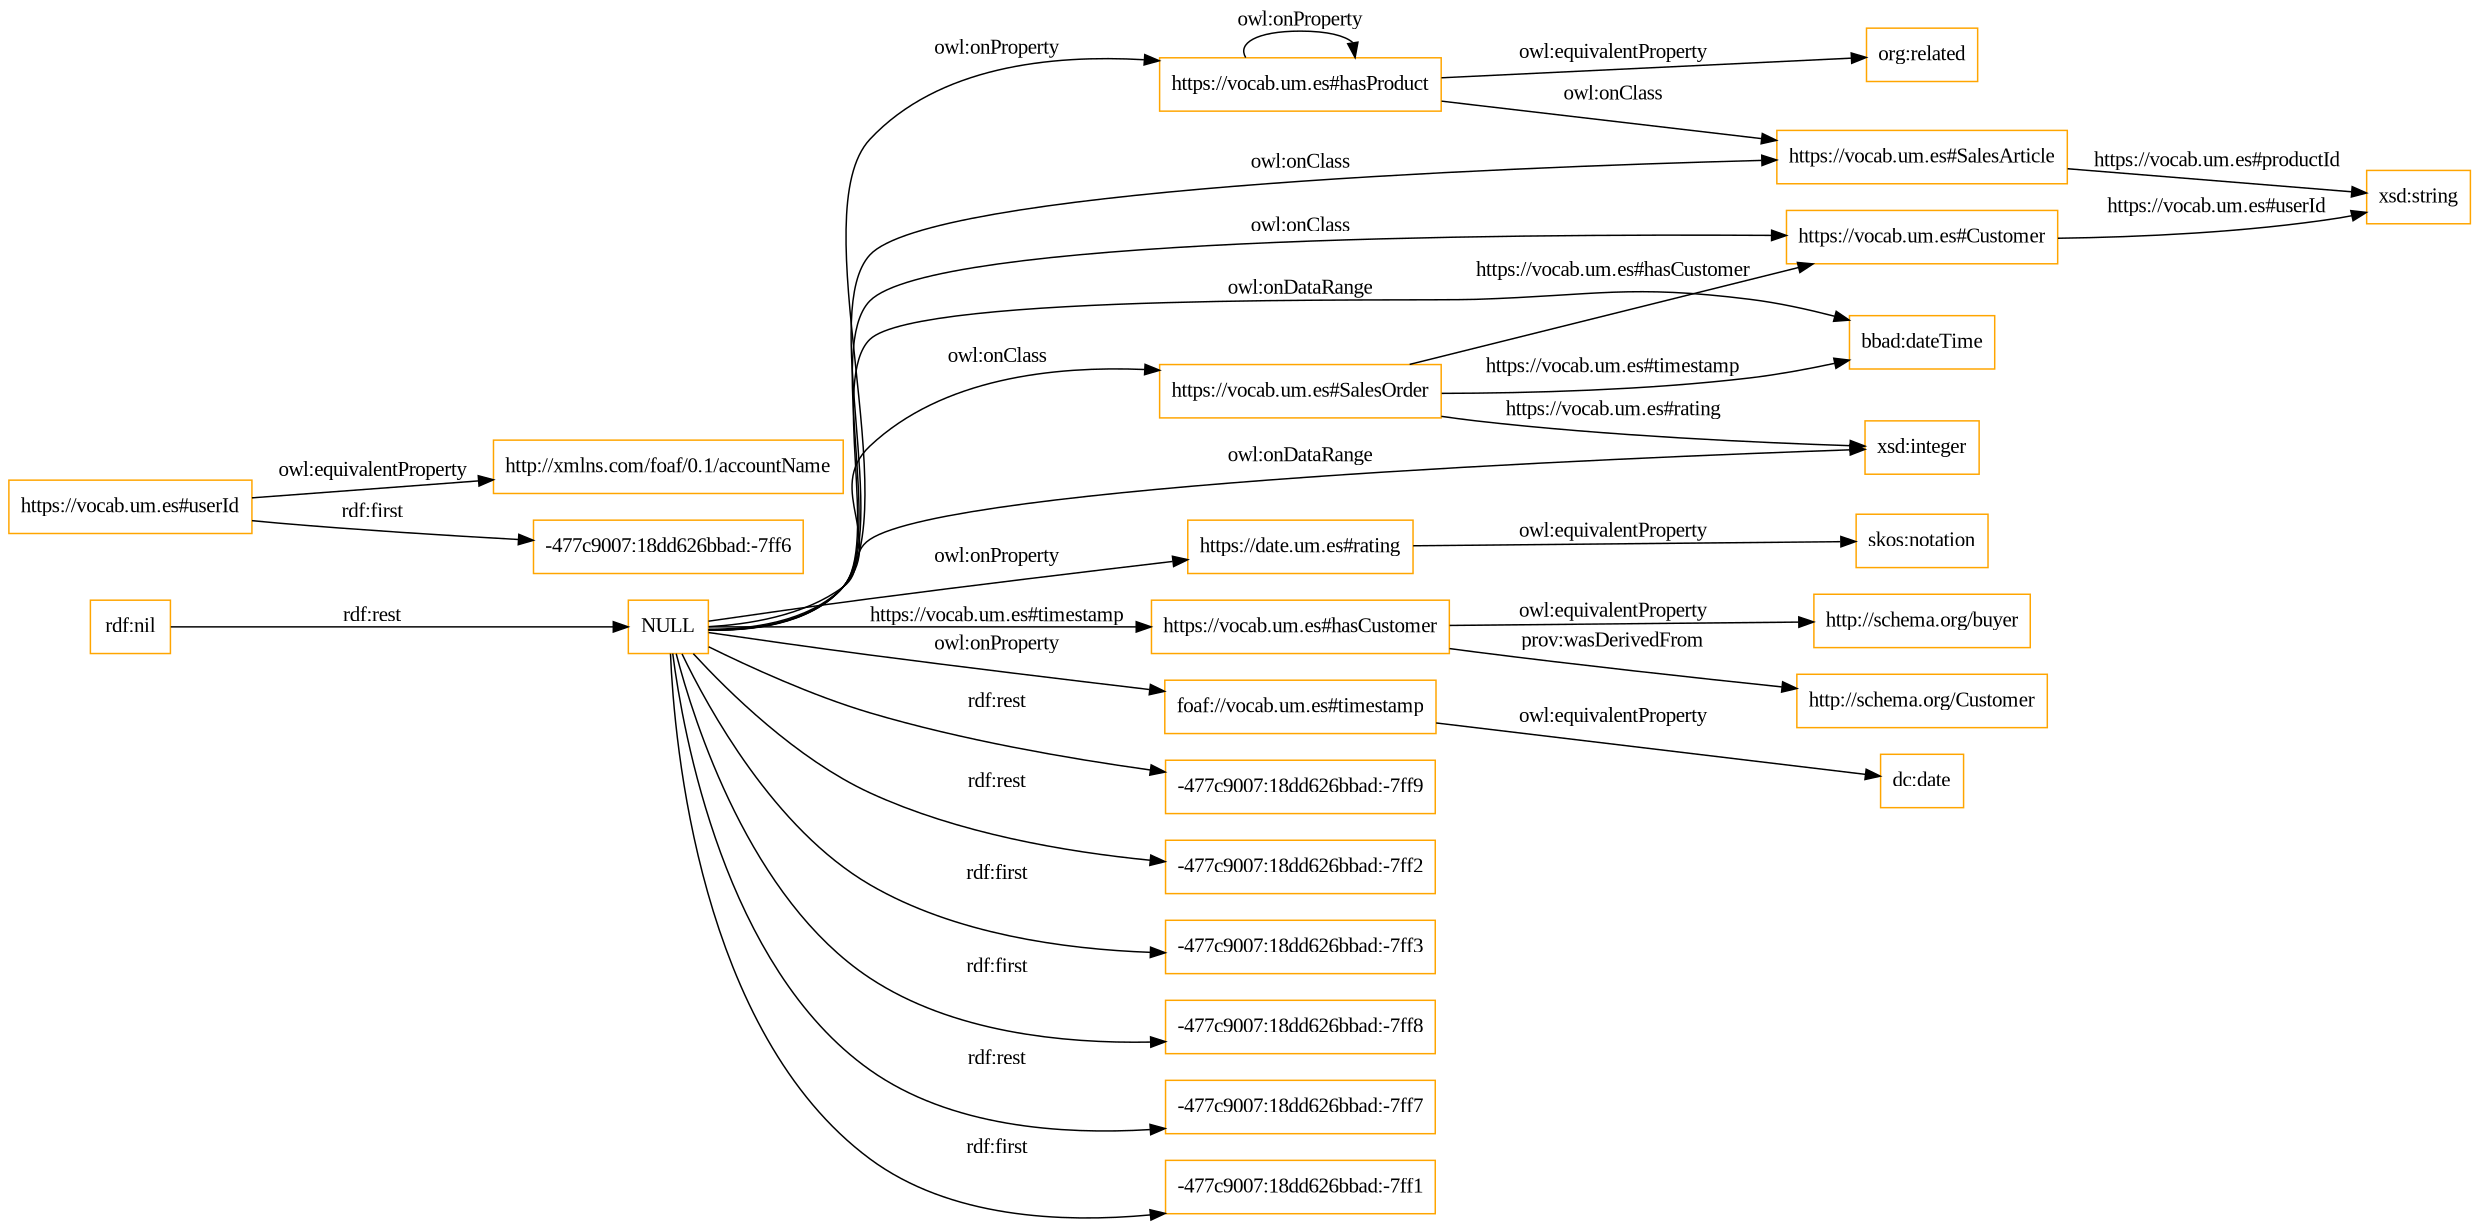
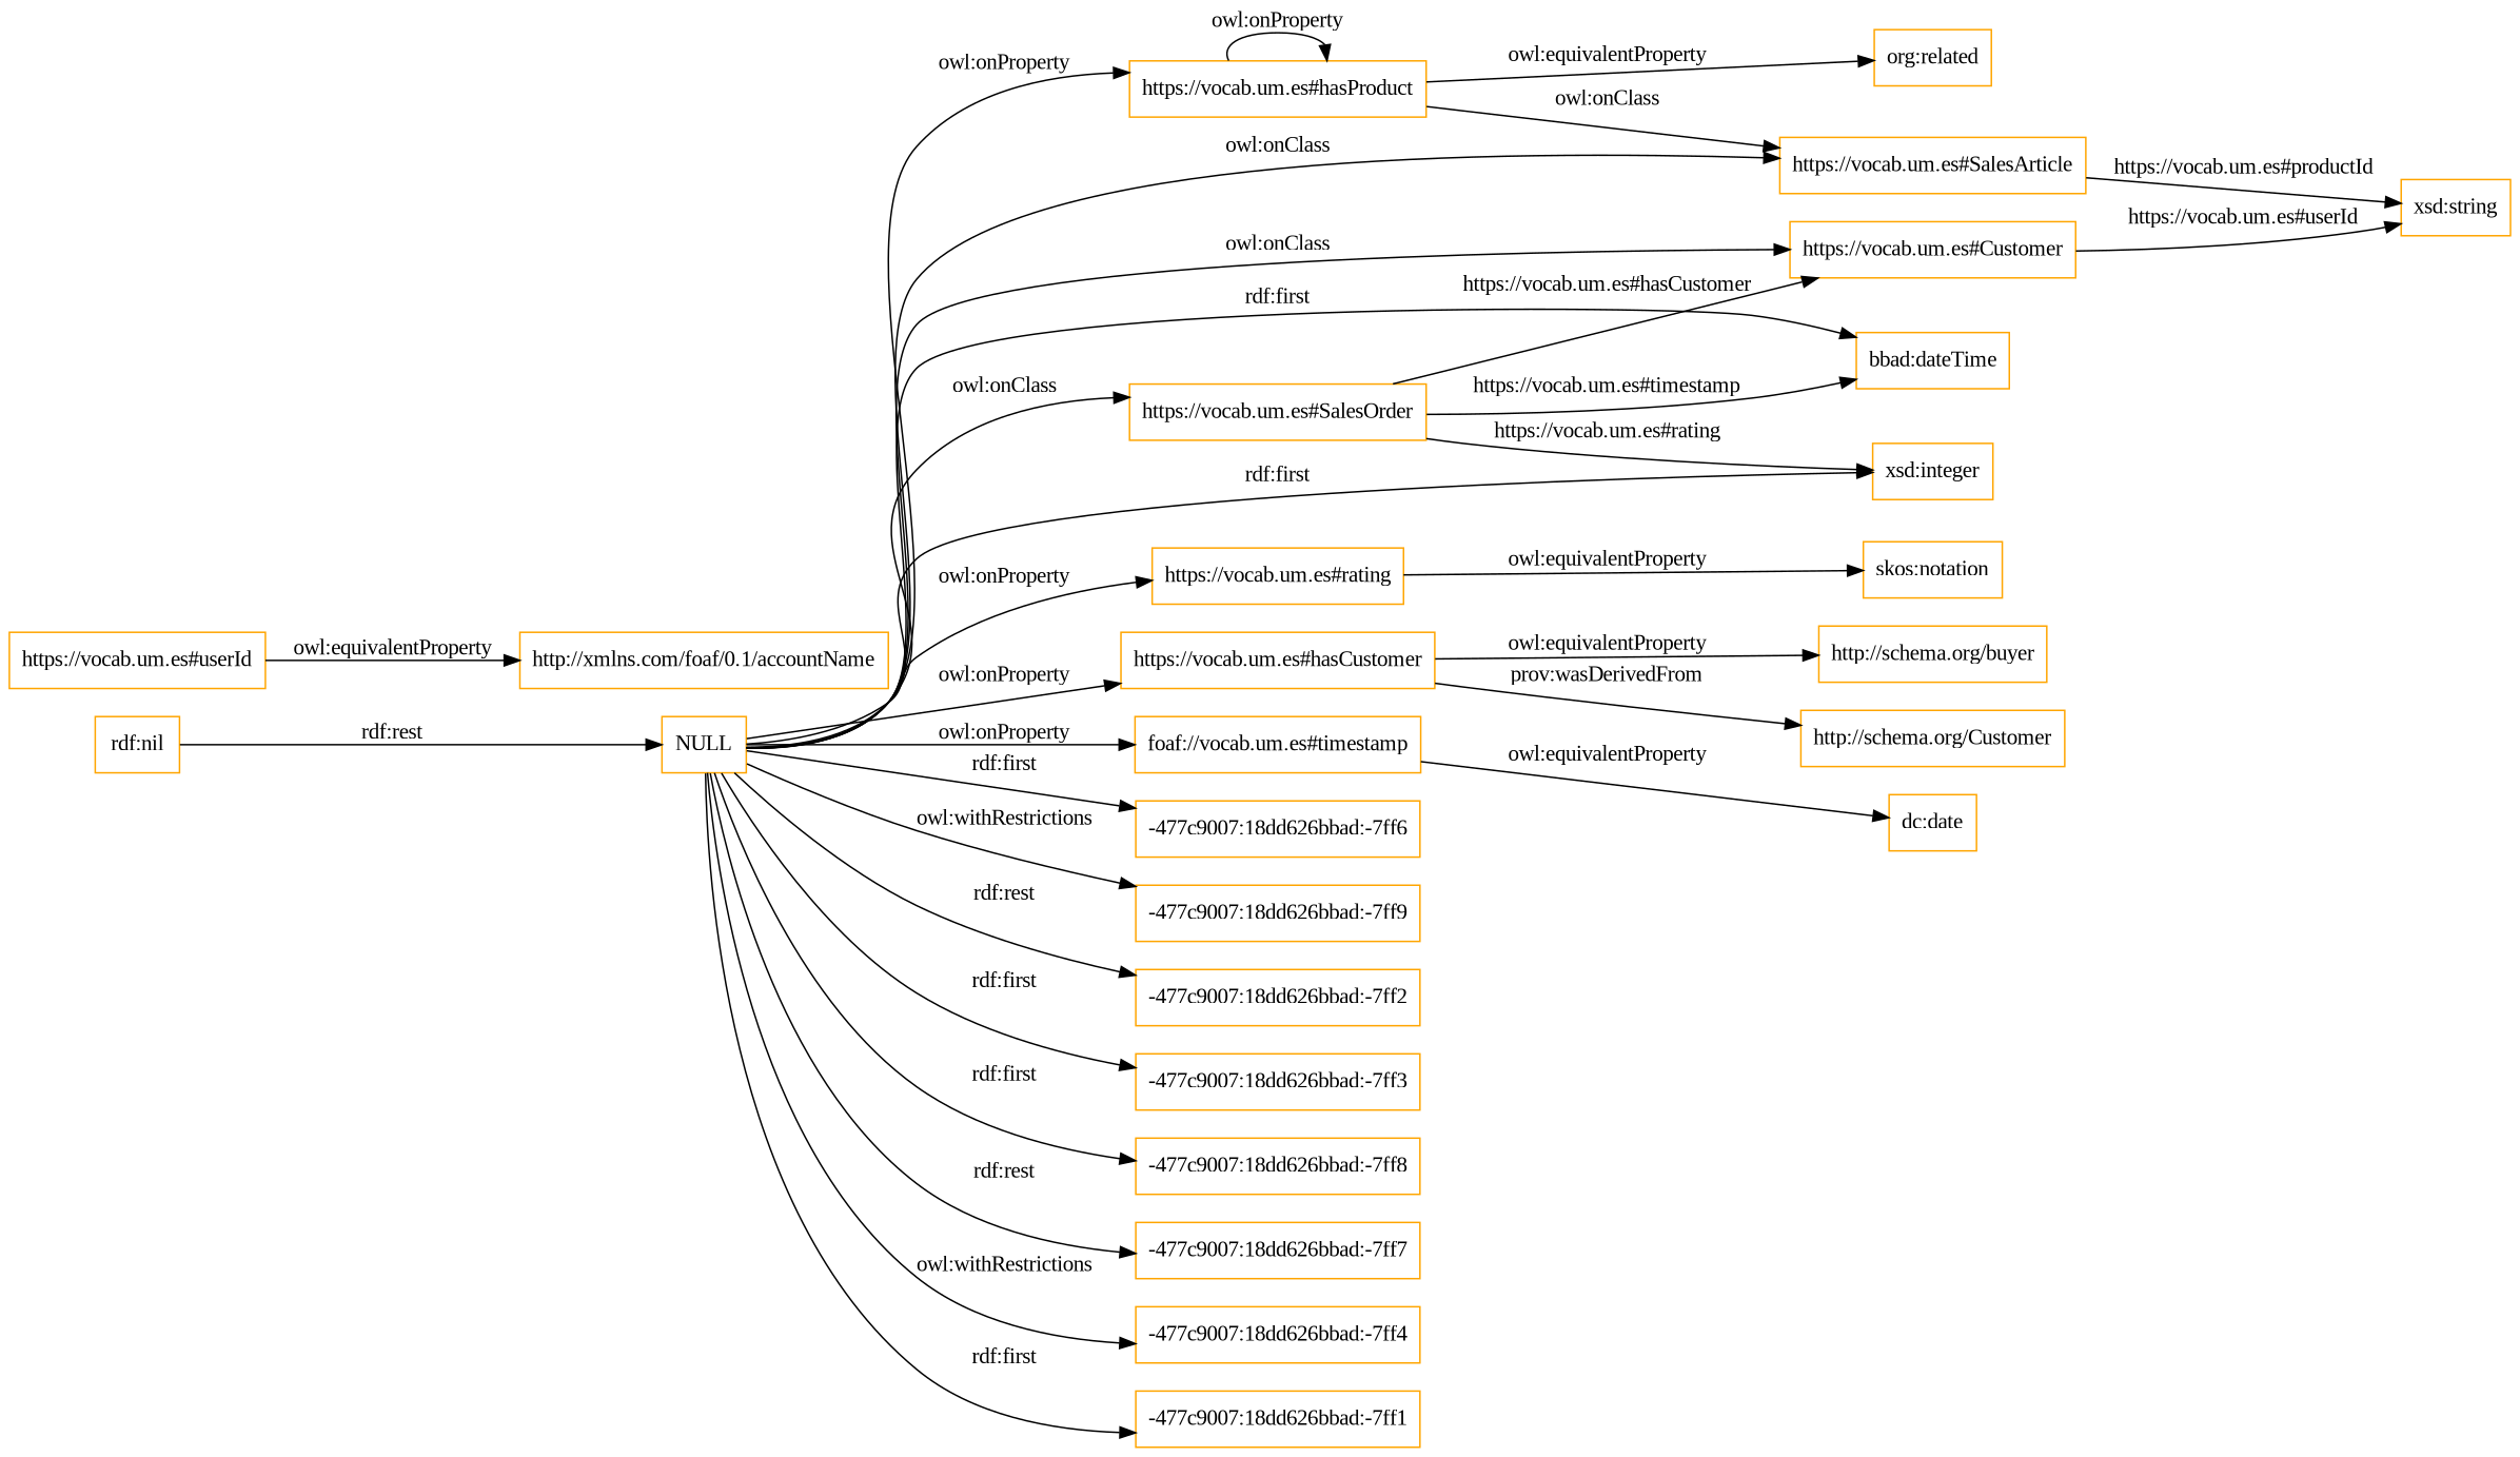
  digraph {
    fontname="Liberation Serif"
    rankdir=LR
    node [color=orange fontname="Liberation Serif" shape=rectangle]
    edge [fontname="Liberation Serif"]
    "https://vocab.um.es#SalesArticle"
    "xsd:string"
    "https://vocab.um.es#Customer"
    "https://vocab.um.es#SalesOrder"
    "xsd:integer"
    n6 [label="bbad:dateTime"]
-   "https://vocab.um.es#rating" [label="https://date.um.es#rating"]
+   "https://vocab.um.es#rating"
    "skos:notation"
    "https://vocab.um.es#hasCustomer"
    "http://schema.org/buyer"
    "http://schema.org/Customer"
    "https://vocab.um.es#hasProduct"
    n13 [label="org:related"]
    n14 [label="foaf://vocab.um.es#timestamp"]
    "dc:date"
    "https://vocab.um.es#userId"
    "http://xmlns.com/foaf/0.1/accountName"
    NULL
    "-477c9007:18dd626bbad:-7ff6"
    "-477c9007:18dd626bbad:-7ff9"
    "-477c9007:18dd626bbad:-7ff2"
    "-477c9007:18dd626bbad:-7ff3"
    "-477c9007:18dd626bbad:-7ff8"
    "-477c9007:18dd626bbad:-7ff7"
+   "-477c9007:18dd626bbad:-7ff4"
    "-477c9007:18dd626bbad:-7ff1"
    "rdf:nil"
    "https://vocab.um.es#SalesArticle" -> "xsd:string" [label="https://vocab.um.es#productId"]
    "https://vocab.um.es#Customer" -> "xsd:string" [label="https://vocab.um.es#userId"]
    "https://vocab.um.es#SalesOrder" -> "https://vocab.um.es#Customer" [label="https://vocab.um.es#hasCustomer"]
    "https://vocab.um.es#SalesOrder" -> "xsd:integer" [label="https://vocab.um.es#rating"]
    "https://vocab.um.es#SalesOrder" -> n6 [label="https://vocab.um.es#timestamp"]
    "https://vocab.um.es#rating" -> "skos:notation" [label="owl:equivalentProperty"]
    "https://vocab.um.es#hasCustomer" -> "http://schema.org/buyer" [label="owl:equivalentProperty"]
    "https://vocab.um.es#hasCustomer" -> "http://schema.org/Customer" [label="prov:wasDerivedFrom"]
    "https://vocab.um.es#hasProduct" -> "https://vocab.um.es#SalesArticle" [label="owl:onClass"]
    "https://vocab.um.es#hasProduct" -> "https://vocab.um.es#hasProduct" [label="owl:onProperty"]
    "https://vocab.um.es#hasProduct" -> n13 [label="owl:equivalentProperty"]
    n14 -> "dc:date" [label="owl:equivalentProperty"]
    "https://vocab.um.es#userId" -> "http://xmlns.com/foaf/0.1/accountName" [label="owl:equivalentProperty"]
    NULL -> "https://vocab.um.es#SalesArticle" [label="owl:onClass"]
    NULL -> "https://vocab.um.es#Customer" [label="owl:onClass"]
    NULL -> "https://vocab.um.es#SalesOrder" [label="owl:onClass"]
-   NULL -> "xsd:integer" [label="owl:onDataRange"]
-   NULL -> n6 [label="owl:onDataRange"]
+   NULL -> "xsd:integer" [label="rdf:first"]
+   NULL -> n6 [label="rdf:first"]
    NULL -> "https://vocab.um.es#rating" [label="owl:onProperty"]
-   NULL -> "https://vocab.um.es#hasCustomer" [label="https://vocab.um.es#timestamp"]
+   NULL -> "https://vocab.um.es#hasCustomer" [label="owl:onProperty"]
    NULL -> "https://vocab.um.es#hasProduct" [label="owl:onProperty"]
    NULL -> n14 [label="owl:onProperty"]
-   "https://vocab.um.es#userId" -> "-477c9007:18dd626bbad:-7ff6" [label="rdf:first"]
-   NULL -> "-477c9007:18dd626bbad:-7ff9" [label="rdf:rest"]
+   NULL -> "-477c9007:18dd626bbad:-7ff6" [label="rdf:first"]
+   NULL -> "-477c9007:18dd626bbad:-7ff9" [label="owl:withRestrictions"]
    NULL -> "-477c9007:18dd626bbad:-7ff2" [label="rdf:rest"]
    NULL -> "-477c9007:18dd626bbad:-7ff3" [label="rdf:first"]
    NULL -> "-477c9007:18dd626bbad:-7ff8" [label="rdf:first"]
    NULL -> "-477c9007:18dd626bbad:-7ff7" [label="rdf:rest"]
+   NULL -> "-477c9007:18dd626bbad:-7ff4" [label="owl:withRestrictions"]
    NULL -> "-477c9007:18dd626bbad:-7ff1" [label="rdf:first"]
    "rdf:nil" -> NULL [label="rdf:rest"]
  }
